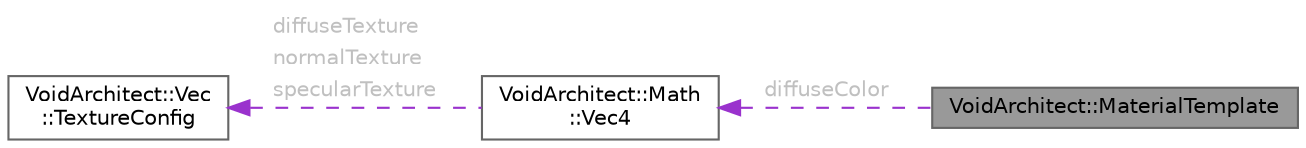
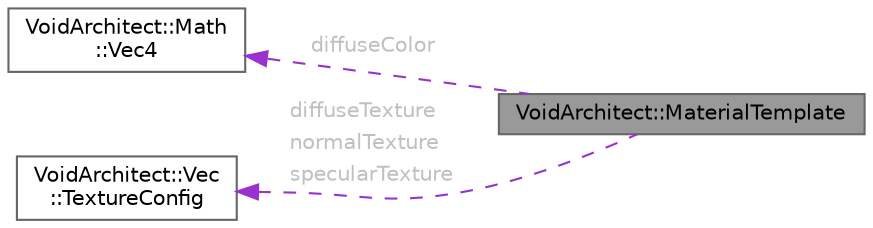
  digraph {
    rankdir=LR
    node [color=gray40 fillcolor=white fontname=Helvetica fontsize=10 shape=box style=filled]
    edge [color=darkorchid3 dir=back fontcolor=grey fontname=Helvetica fontsize=10 labelfontname=Helvetica labelfontsize=10 style=dashed]
    n1 [fillcolor=grey60 fontcolor=black height=0.2 label="VoidArchitect::MaterialTemplate" width=0.4]
    n2 [height=0.2 label="VoidArchitect::Math\l::Vec4" width=0.4]
    n3 [height=0.2 label="VoidArchitect::Vec\l::TextureConfig" width=0.4]
    n2 -> n1 [label=<<TABLE CELLBORDER="0" BORDER="0"><TR><TD VALIGN="top" ALIGN="LEFT" CELLPADDING="1" CELLSPACING="0">diffuseColor</TD></TR> </TABLE>>]
-   n3 -> n2 [label=<<TABLE CELLBORDER="0" BORDER="0"><TR><TD VALIGN="top" ALIGN="LEFT" CELLPADDING="1" CELLSPACING="0">diffuseTexture</TD></TR> <TR><TD VALIGN="top" ALIGN="LEFT" CELLPADDING="1" CELLSPACING="0">normalTexture</TD></TR> <TR><TD VALIGN="top" ALIGN="LEFT" CELLPADDING="1" CELLSPACING="0">specularTexture</TD></TR> </TABLE>>]
+   n3 -> n1 [label=<<TABLE CELLBORDER="0" BORDER="0"><TR><TD VALIGN="top" ALIGN="LEFT" CELLPADDING="1" CELLSPACING="0">diffuseTexture</TD></TR> <TR><TD VALIGN="top" ALIGN="LEFT" CELLPADDING="1" CELLSPACING="0">normalTexture</TD></TR> <TR><TD VALIGN="top" ALIGN="LEFT" CELLPADDING="1" CELLSPACING="0">specularTexture</TD></TR> </TABLE>>]
  }
